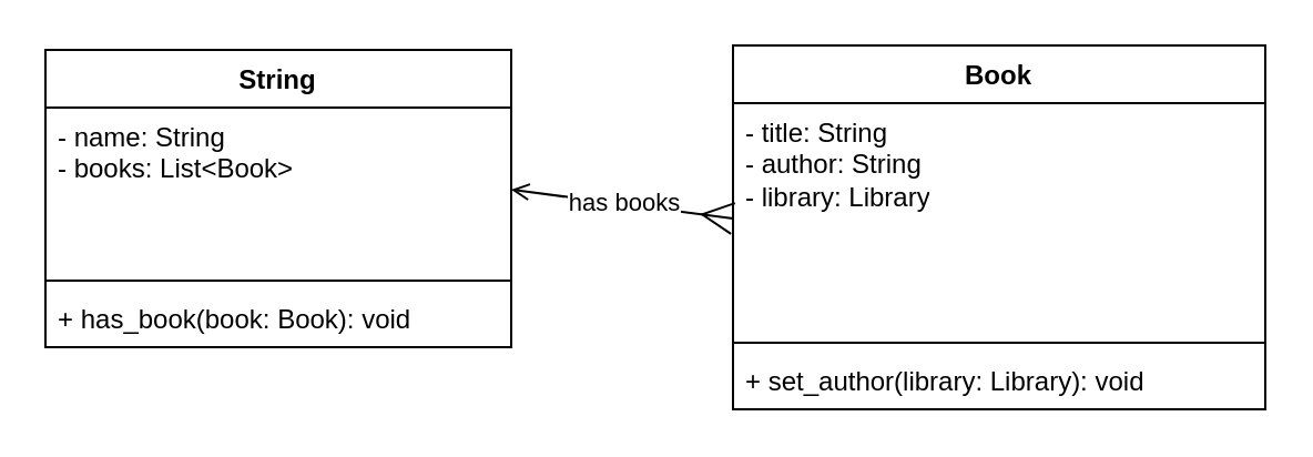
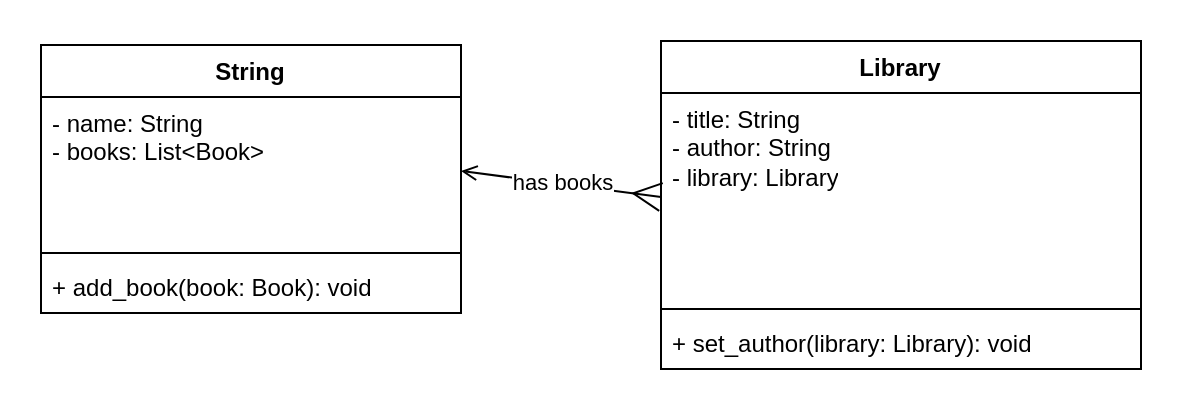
  <mxCell id="0" />
  <mxCell id="1" parent="0" />
  <mxCell id="2" value="String" style="swimlane;fontStyle=1;align=center;verticalAlign=top;childLayout=stackLayout;horizontal=1;startSize=26;horizontalStack=0;resizeParent=1;resizeParentMax=0;resizeLast=0;collapsible=1;marginBottom=0;whiteSpace=wrap;html=1;" vertex="1" parent="1"><mxGeometry x="20" y="22" width="210" height="134" as="geometry" /></mxCell>
  <mxCell id="3" value="- name: String&lt;div&gt;- books: List&amp;lt;Book&amp;gt;&lt;/div&gt;" style="text;strokeColor=none;fillColor=none;align=left;verticalAlign=top;spacingLeft=4;spacingRight=4;overflow=hidden;rotatable=0;points=[[0,0.5],[1,0.5]];portConstraint=eastwest;whiteSpace=wrap;html=1;" vertex="1" parent="2"><mxGeometry y="26" width="210" height="74" as="geometry" /></mxCell>
  <mxCell id="4" value="" style="line;strokeWidth=1;fillColor=none;align=left;verticalAlign=middle;spacingTop=-1;spacingLeft=3;spacingRight=3;rotatable=0;labelPosition=right;points=[];portConstraint=eastwest;strokeColor=inherit;" vertex="1" parent="2"><mxGeometry y="100" width="210" height="8" as="geometry" /></mxCell>
- <mxCell id="5" value="+ has_book(book: Book): void" style="text;strokeColor=none;fillColor=none;align=left;verticalAlign=top;spacingLeft=4;spacingRight=4;overflow=hidden;rotatable=0;points=[[0,0.5],[1,0.5]];portConstraint=eastwest;whiteSpace=wrap;html=1;" vertex="1" parent="2"><mxGeometry y="108" width="210" height="26" as="geometry" /></mxCell>
- <mxCell id="6" value="Book" style="swimlane;fontStyle=1;align=center;verticalAlign=top;childLayout=stackLayout;horizontal=1;startSize=26;horizontalStack=0;resizeParent=1;resizeParentMax=0;resizeLast=0;collapsible=1;marginBottom=0;whiteSpace=wrap;html=1;" vertex="1" parent="1"><mxGeometry x="330" y="20" width="240" height="164" as="geometry" /></mxCell>
+ <mxCell id="5" value="+ add_book(book: Book): void" style="text;strokeColor=none;fillColor=none;align=left;verticalAlign=top;spacingLeft=4;spacingRight=4;overflow=hidden;rotatable=0;points=[[0,0.5],[1,0.5]];portConstraint=eastwest;whiteSpace=wrap;html=1;" vertex="1" parent="2"><mxGeometry y="108" width="210" height="26" as="geometry" /></mxCell>
+ <mxCell id="6" value="Library" style="swimlane;fontStyle=1;align=center;verticalAlign=top;childLayout=stackLayout;horizontal=1;startSize=26;horizontalStack=0;resizeParent=1;resizeParentMax=0;resizeLast=0;collapsible=1;marginBottom=0;whiteSpace=wrap;html=1;" vertex="1" parent="1"><mxGeometry x="330" y="20" width="240" height="164" as="geometry" /></mxCell>
  <mxCell id="7" value="- title: String&lt;div&gt;- author: String&lt;/div&gt;&lt;div&gt;- library: Library&lt;/div&gt;" style="text;strokeColor=none;fillColor=none;align=left;verticalAlign=top;spacingLeft=4;spacingRight=4;overflow=hidden;rotatable=0;points=[[0,0.5],[1,0.5]];portConstraint=eastwest;whiteSpace=wrap;html=1;" vertex="1" parent="6"><mxGeometry y="26" width="240" height="104" as="geometry" /></mxCell>
  <mxCell id="8" value="" style="line;strokeWidth=1;fillColor=none;align=left;verticalAlign=middle;spacingTop=-1;spacingLeft=3;spacingRight=3;rotatable=0;labelPosition=right;points=[];portConstraint=eastwest;strokeColor=inherit;" vertex="1" parent="6"><mxGeometry y="130" width="240" height="8" as="geometry" /></mxCell>
  <mxCell id="9" value="+ set_author(library: Library): void" style="text;strokeColor=none;fillColor=none;align=left;verticalAlign=top;spacingLeft=4;spacingRight=4;overflow=hidden;rotatable=0;points=[[0,0.5],[1,0.5]];portConstraint=eastwest;whiteSpace=wrap;html=1;" vertex="1" parent="6"><mxGeometry y="138" width="240" height="26" as="geometry" /></mxCell>
  <mxCell id="10" value="" style="endArrow=ERmany;endFill=0;endSize=12;html=1;rounded=0;entryX=0;entryY=0.5;entryDx=0;entryDy=0;startArrow=open;startFill=0;" edge="1" parent="1" target="7"><mxGeometry width="160" relative="1" as="geometry"><mxPoint x="230" y="85" as="sourcePoint" /><mxPoint x="390" y="182" as="targetPoint" /></mxGeometry></mxCell>
  <mxCell id="11" value="has books" style="edgeLabel;html=1;align=center;verticalAlign=middle;resizable=0;points=[];" vertex="1" connectable="0" parent="10"><mxGeometry x="0.018" y="1" relative="1" as="geometry"><mxPoint as="offset" /></mxGeometry></mxCell>
